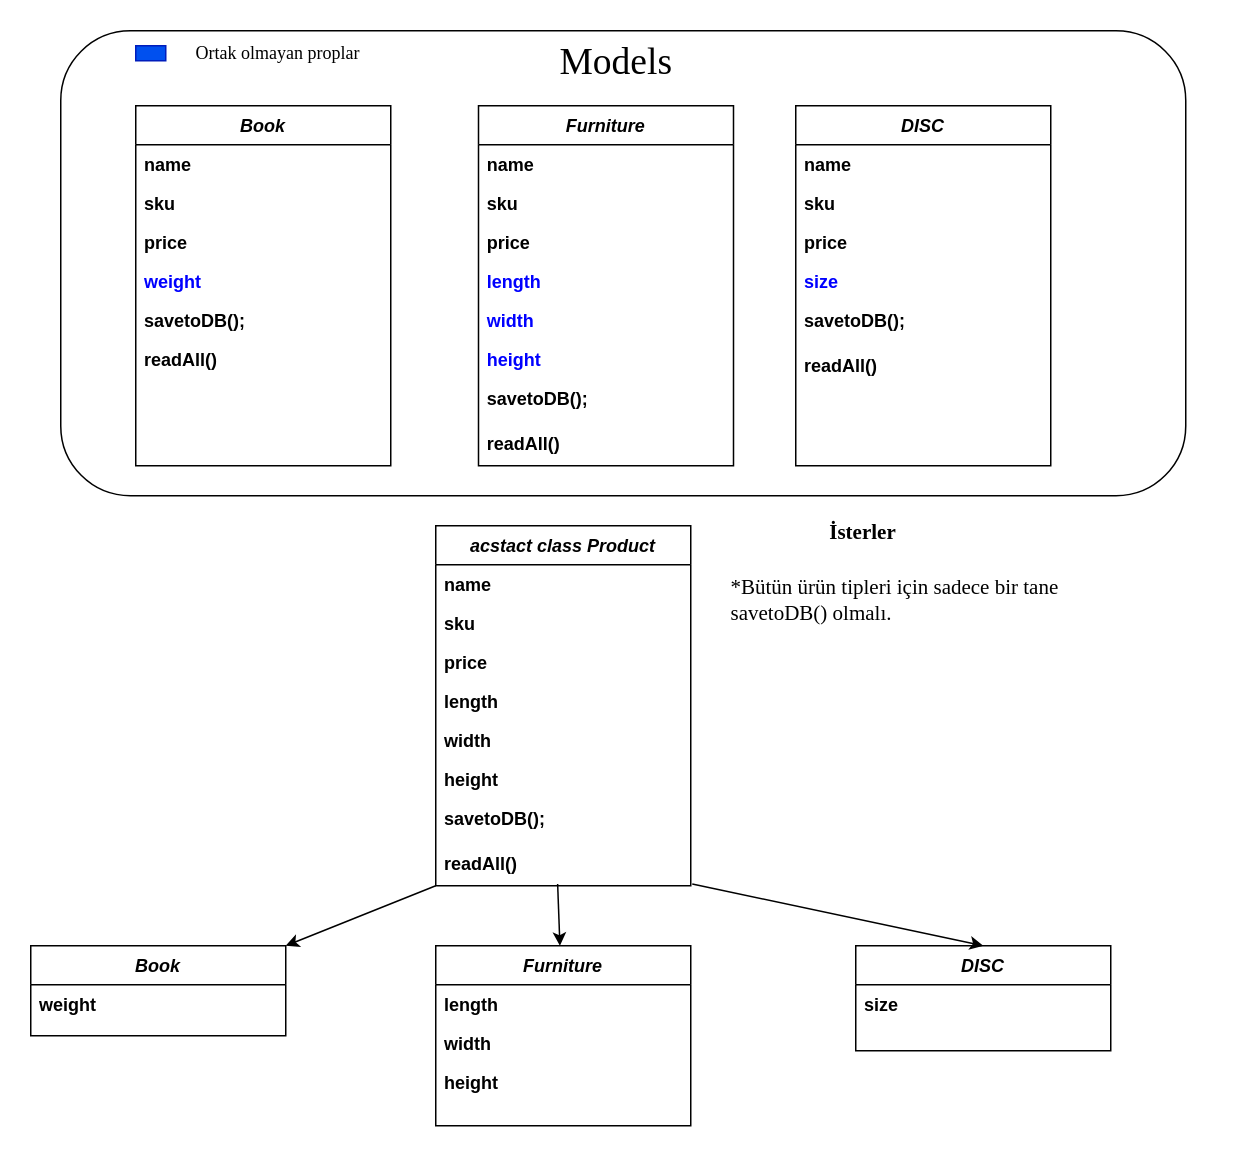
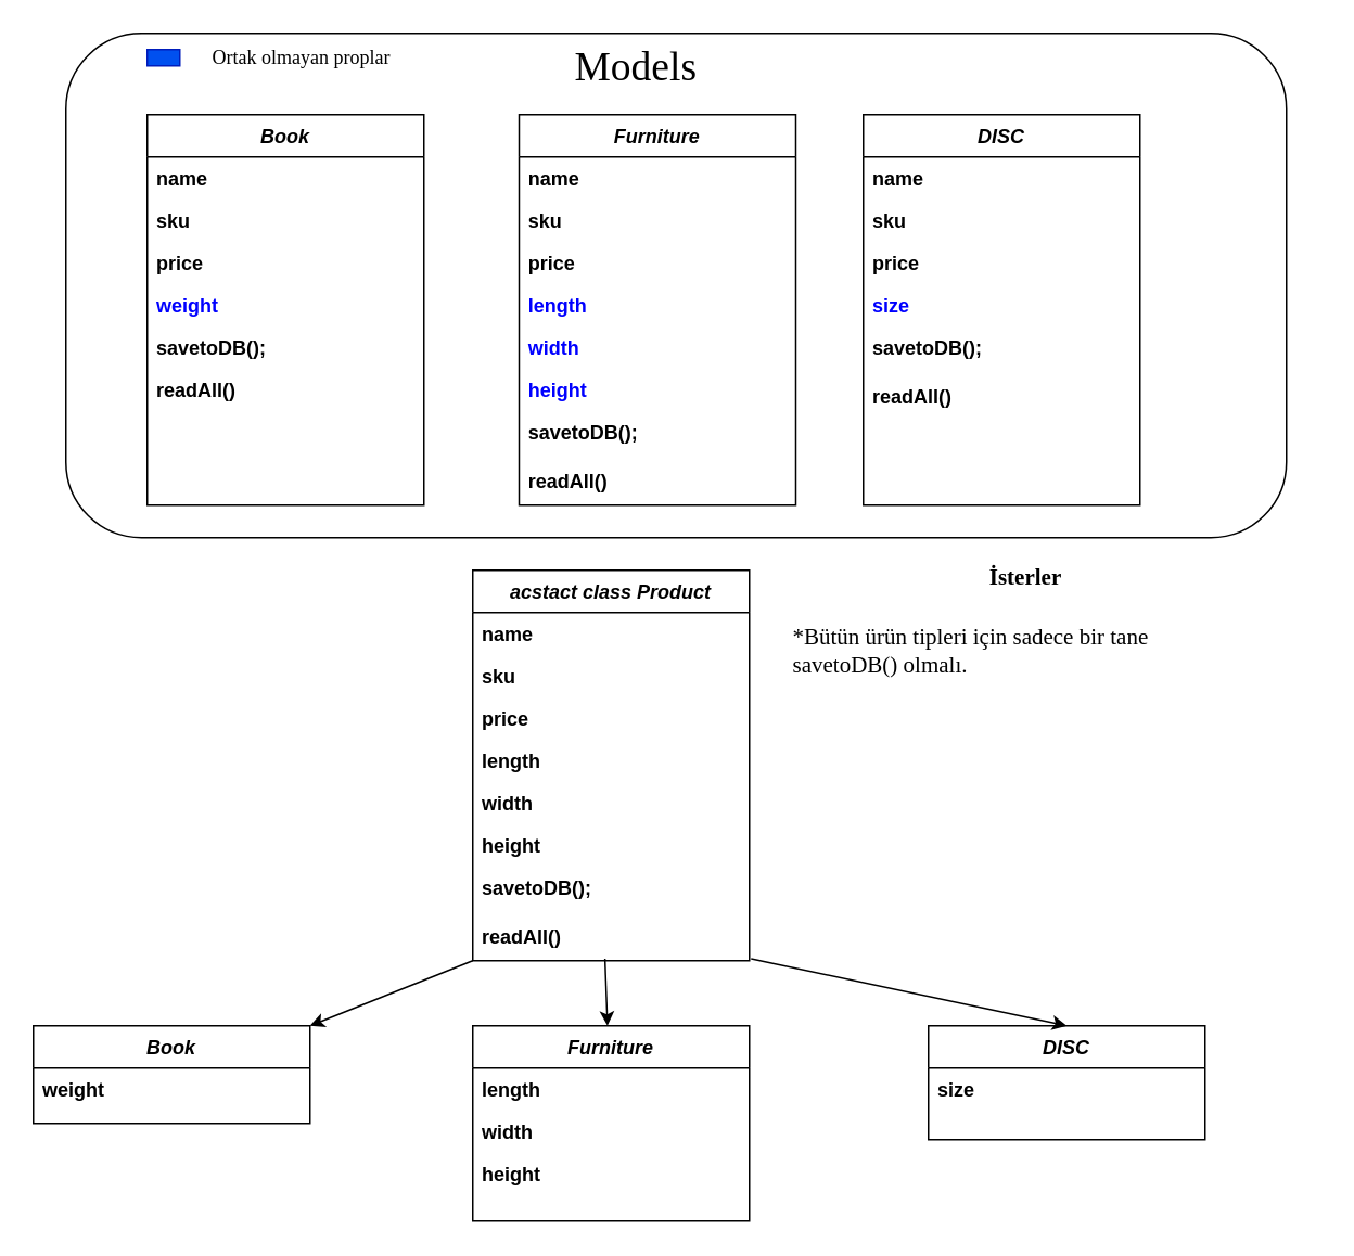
  <mxCell id="0" />
  <mxCell id="1" parent="0" />
  <mxCell id="2" value="" style="rounded=1;strokeWidth=1;fillColor=default;whiteSpace=wrap;html=1;labelBorderColor=none;labelBackgroundColor=default;fontFamily=Verdana;" vertex="1" parent="1"><mxGeometry x="40" y="20" width="750" height="310" as="geometry" /></mxCell>
  <mxCell id="3" value="Book" style="swimlane;fontStyle=3;align=center;verticalAlign=top;childLayout=stackLayout;horizontal=1;startSize=26;horizontalStack=0;resizeParent=1;resizeLast=0;collapsible=1;marginBottom=0;rounded=0;shadow=0;strokeWidth=1;fillColor=default;" parent="1" vertex="1"><mxGeometry x="90" y="70" width="170" height="240" as="geometry"><mxRectangle x="230" y="140" width="160" height="26" as="alternateBounds" /></mxGeometry></mxCell>
  <mxCell id="4" value="name" style="text;align=left;verticalAlign=top;spacingLeft=4;spacingRight=4;overflow=hidden;rotatable=0;points=[[0,0.5],[1,0.5]];portConstraint=eastwest;strokeWidth=1;fontStyle=1" parent="3" vertex="1"><mxGeometry y="26" width="170" height="26" as="geometry" /></mxCell>
  <mxCell id="5" value="sku" style="text;align=left;verticalAlign=top;spacingLeft=4;spacingRight=4;overflow=hidden;rotatable=0;points=[[0,0.5],[1,0.5]];portConstraint=eastwest;rounded=0;shadow=0;html=0;fontStyle=1" parent="3" vertex="1"><mxGeometry y="52" width="170" height="26" as="geometry" /></mxCell>
  <mxCell id="6" value="price" style="text;align=left;verticalAlign=top;spacingLeft=4;spacingRight=4;overflow=hidden;rotatable=0;points=[[0,0.5],[1,0.5]];portConstraint=eastwest;rounded=0;shadow=0;html=0;fontStyle=1" parent="3" vertex="1"><mxGeometry y="78" width="170" height="26" as="geometry" /></mxCell>
  <mxCell id="7" value="weight" style="text;align=left;verticalAlign=top;spacingLeft=4;spacingRight=4;overflow=hidden;rotatable=0;points=[[0,0.5],[1,0.5]];portConstraint=eastwest;rounded=0;shadow=0;html=0;fontStyle=1;fontColor=#0000FF;" vertex="1" parent="3"><mxGeometry y="104" width="170" height="26" as="geometry" /></mxCell>
  <mxCell id="8" value="savetoDB();" style="text;align=left;verticalAlign=top;spacingLeft=4;spacingRight=4;overflow=hidden;rotatable=0;points=[[0,0.5],[1,0.5]];portConstraint=eastwest;rounded=0;shadow=0;html=0;fontStyle=1" vertex="1" parent="3"><mxGeometry y="130" width="170" height="26" as="geometry" /></mxCell>
  <mxCell id="9" value="readAll()" style="text;align=left;verticalAlign=top;spacingLeft=4;spacingRight=4;overflow=hidden;rotatable=0;points=[[0,0.5],[1,0.5]];portConstraint=eastwest;rounded=0;shadow=0;html=0;fontStyle=1" vertex="1" parent="3"><mxGeometry y="156" width="170" height="26" as="geometry" /></mxCell>
  <mxCell id="10" value="Furniture" style="swimlane;fontStyle=3;align=center;verticalAlign=top;childLayout=stackLayout;horizontal=1;startSize=26;horizontalStack=0;resizeParent=1;resizeLast=0;collapsible=1;marginBottom=0;rounded=0;shadow=0;strokeWidth=1;fillColor=default;" vertex="1" parent="1"><mxGeometry x="318.5" y="70" width="170" height="240" as="geometry"><mxRectangle x="230" y="140" width="160" height="26" as="alternateBounds" /></mxGeometry></mxCell>
  <mxCell id="11" value="name" style="text;align=left;verticalAlign=top;spacingLeft=4;spacingRight=4;overflow=hidden;rotatable=0;points=[[0,0.5],[1,0.5]];portConstraint=eastwest;strokeWidth=1;fontStyle=1" vertex="1" parent="10"><mxGeometry y="26" width="170" height="26" as="geometry" /></mxCell>
  <mxCell id="12" value="sku" style="text;align=left;verticalAlign=top;spacingLeft=4;spacingRight=4;overflow=hidden;rotatable=0;points=[[0,0.5],[1,0.5]];portConstraint=eastwest;rounded=0;shadow=0;html=0;fontStyle=1" vertex="1" parent="10"><mxGeometry y="52" width="170" height="26" as="geometry" /></mxCell>
  <mxCell id="13" value="price" style="text;align=left;verticalAlign=top;spacingLeft=4;spacingRight=4;overflow=hidden;rotatable=0;points=[[0,0.5],[1,0.5]];portConstraint=eastwest;rounded=0;shadow=0;html=0;fontStyle=1" vertex="1" parent="10"><mxGeometry y="78" width="170" height="26" as="geometry" /></mxCell>
  <mxCell id="14" value="length" style="text;align=left;verticalAlign=top;spacingLeft=4;spacingRight=4;overflow=hidden;rotatable=0;points=[[0,0.5],[1,0.5]];portConstraint=eastwest;rounded=0;shadow=0;html=0;fontStyle=1;fontColor=#0000FF;" vertex="1" parent="10"><mxGeometry y="104" width="170" height="26" as="geometry" /></mxCell>
  <mxCell id="15" value="width" style="text;align=left;verticalAlign=top;spacingLeft=4;spacingRight=4;overflow=hidden;rotatable=0;points=[[0,0.5],[1,0.5]];portConstraint=eastwest;rounded=0;shadow=0;html=0;fontStyle=1;fontColor=#0000FF;" vertex="1" parent="10"><mxGeometry y="130" width="170" height="26" as="geometry" /></mxCell>
  <mxCell id="16" value="height" style="text;align=left;verticalAlign=top;spacingLeft=4;spacingRight=4;overflow=hidden;rotatable=0;points=[[0,0.5],[1,0.5]];portConstraint=eastwest;rounded=0;shadow=0;html=0;fontStyle=1;fontColor=#0000FF;" vertex="1" parent="10"><mxGeometry y="156" width="170" height="26" as="geometry" /></mxCell>
  <mxCell id="17" value="savetoDB();" style="text;align=left;verticalAlign=top;spacingLeft=4;spacingRight=4;overflow=hidden;rotatable=0;points=[[0,0.5],[1,0.5]];portConstraint=eastwest;rounded=0;shadow=0;html=0;fontStyle=1" vertex="1" parent="10"><mxGeometry y="182" width="170" height="30" as="geometry" /></mxCell>
  <mxCell id="18" value="readAll()" style="text;align=left;verticalAlign=top;spacingLeft=4;spacingRight=4;overflow=hidden;rotatable=0;points=[[0,0.5],[1,0.5]];portConstraint=eastwest;rounded=0;shadow=0;html=0;fontStyle=1" vertex="1" parent="10"><mxGeometry y="212" width="170" height="26" as="geometry" /></mxCell>
  <mxCell id="19" value="DISC" style="swimlane;fontStyle=3;align=center;verticalAlign=top;childLayout=stackLayout;horizontal=1;startSize=26;horizontalStack=0;resizeParent=1;resizeLast=0;collapsible=1;marginBottom=0;rounded=0;shadow=0;strokeWidth=1;fillColor=default;" vertex="1" parent="1"><mxGeometry x="530" y="70" width="170" height="240" as="geometry"><mxRectangle x="230" y="140" width="160" height="26" as="alternateBounds" /></mxGeometry></mxCell>
  <mxCell id="20" value="name" style="text;align=left;verticalAlign=top;spacingLeft=4;spacingRight=4;overflow=hidden;rotatable=0;points=[[0,0.5],[1,0.5]];portConstraint=eastwest;strokeWidth=1;fontStyle=1" vertex="1" parent="19"><mxGeometry y="26" width="170" height="26" as="geometry" /></mxCell>
  <mxCell id="21" value="sku" style="text;align=left;verticalAlign=top;spacingLeft=4;spacingRight=4;overflow=hidden;rotatable=0;points=[[0,0.5],[1,0.5]];portConstraint=eastwest;rounded=0;shadow=0;html=0;fontStyle=1" vertex="1" parent="19"><mxGeometry y="52" width="170" height="26" as="geometry" /></mxCell>
  <mxCell id="22" value="price" style="text;align=left;verticalAlign=top;spacingLeft=4;spacingRight=4;overflow=hidden;rotatable=0;points=[[0,0.5],[1,0.5]];portConstraint=eastwest;rounded=0;shadow=0;html=0;fontStyle=1" vertex="1" parent="19"><mxGeometry y="78" width="170" height="26" as="geometry" /></mxCell>
  <mxCell id="23" value="size" style="text;align=left;verticalAlign=top;spacingLeft=4;spacingRight=4;overflow=hidden;rotatable=0;points=[[0,0.5],[1,0.5]];portConstraint=eastwest;rounded=0;shadow=0;html=0;fontStyle=1;fontColor=#0000FF;" vertex="1" parent="19"><mxGeometry y="104" width="170" height="26" as="geometry" /></mxCell>
  <mxCell id="24" value="savetoDB();" style="text;align=left;verticalAlign=top;spacingLeft=4;spacingRight=4;overflow=hidden;rotatable=0;points=[[0,0.5],[1,0.5]];portConstraint=eastwest;rounded=0;shadow=0;html=0;fontStyle=1" vertex="1" parent="19"><mxGeometry y="130" width="170" height="30" as="geometry" /></mxCell>
  <mxCell id="25" value="readAll()" style="text;align=left;verticalAlign=top;spacingLeft=4;spacingRight=4;overflow=hidden;rotatable=0;points=[[0,0.5],[1,0.5]];portConstraint=eastwest;rounded=0;shadow=0;html=0;fontStyle=1" vertex="1" parent="19"><mxGeometry y="160" width="170" height="26" as="geometry" /></mxCell>
- <mxCell id="26" value="&lt;font style=&quot;font-size: 25px&quot;&gt;Models&lt;/font&gt;" style="text;html=1;align=center;verticalAlign=middle;resizable=0;points=[];autosize=1;strokeColor=none;fillColor=none;fontFamily=Verdana;" vertex="1" parent="1"><mxGeometry x="360" y="30" width="100" height="20" as="geometry" /></mxCell>
+ <mxCell id="26" value="&lt;font style=&quot;font-size: 25px&quot;&gt;Models&lt;/font&gt;" style="text;html=1;align=center;verticalAlign=middle;resizable=0;points=[];autosize=1;strokeColor=none;fillColor=none;fontFamily=Verdana;" vertex="1" parent="1"><mxGeometry x="340" y="30" width="100" height="20" as="geometry" /></mxCell>
  <mxCell id="27" value="acstact class Product" style="swimlane;fontStyle=3;align=center;verticalAlign=top;childLayout=stackLayout;horizontal=1;startSize=26;horizontalStack=0;resizeParent=1;resizeLast=0;collapsible=1;marginBottom=0;rounded=0;shadow=0;strokeWidth=1;fillColor=default;" vertex="1" parent="1"><mxGeometry x="290" y="350" width="170" height="240" as="geometry"><mxRectangle x="230" y="140" width="160" height="26" as="alternateBounds" /></mxGeometry></mxCell>
  <mxCell id="28" value="name" style="text;align=left;verticalAlign=top;spacingLeft=4;spacingRight=4;overflow=hidden;rotatable=0;points=[[0,0.5],[1,0.5]];portConstraint=eastwest;strokeWidth=1;fontStyle=1" vertex="1" parent="27"><mxGeometry y="26" width="170" height="26" as="geometry" /></mxCell>
  <mxCell id="29" value="sku" style="text;align=left;verticalAlign=top;spacingLeft=4;spacingRight=4;overflow=hidden;rotatable=0;points=[[0,0.5],[1,0.5]];portConstraint=eastwest;rounded=0;shadow=0;html=0;fontStyle=1" vertex="1" parent="27"><mxGeometry y="52" width="170" height="26" as="geometry" /></mxCell>
  <mxCell id="30" value="price" style="text;align=left;verticalAlign=top;spacingLeft=4;spacingRight=4;overflow=hidden;rotatable=0;points=[[0,0.5],[1,0.5]];portConstraint=eastwest;rounded=0;shadow=0;html=0;fontStyle=1" vertex="1" parent="27"><mxGeometry y="78" width="170" height="26" as="geometry" /></mxCell>
  <mxCell id="31" value="length" style="text;align=left;verticalAlign=top;spacingLeft=4;spacingRight=4;overflow=hidden;rotatable=0;points=[[0,0.5],[1,0.5]];portConstraint=eastwest;rounded=0;shadow=0;html=0;fontStyle=1" vertex="1" parent="27"><mxGeometry y="104" width="170" height="26" as="geometry" /></mxCell>
  <mxCell id="32" value="width" style="text;align=left;verticalAlign=top;spacingLeft=4;spacingRight=4;overflow=hidden;rotatable=0;points=[[0,0.5],[1,0.5]];portConstraint=eastwest;rounded=0;shadow=0;html=0;fontStyle=1" vertex="1" parent="27"><mxGeometry y="130" width="170" height="26" as="geometry" /></mxCell>
  <mxCell id="33" value="height" style="text;align=left;verticalAlign=top;spacingLeft=4;spacingRight=4;overflow=hidden;rotatable=0;points=[[0,0.5],[1,0.5]];portConstraint=eastwest;rounded=0;shadow=0;html=0;fontStyle=1" vertex="1" parent="27"><mxGeometry y="156" width="170" height="26" as="geometry" /></mxCell>
  <mxCell id="34" value="savetoDB();" style="text;align=left;verticalAlign=top;spacingLeft=4;spacingRight=4;overflow=hidden;rotatable=0;points=[[0,0.5],[1,0.5]];portConstraint=eastwest;rounded=0;shadow=0;html=0;fontStyle=1" vertex="1" parent="27"><mxGeometry y="182" width="170" height="30" as="geometry" /></mxCell>
  <mxCell id="35" value="readAll()" style="text;align=left;verticalAlign=top;spacingLeft=4;spacingRight=4;overflow=hidden;rotatable=0;points=[[0,0.5],[1,0.5]];portConstraint=eastwest;rounded=0;shadow=0;html=0;fontStyle=1" vertex="1" parent="27"><mxGeometry y="212" width="170" height="26" as="geometry" /></mxCell>
  <mxCell id="36" value="Book" style="swimlane;fontStyle=3;align=center;verticalAlign=top;childLayout=stackLayout;horizontal=1;startSize=26;horizontalStack=0;resizeParent=1;resizeLast=0;collapsible=1;marginBottom=0;rounded=0;shadow=0;strokeWidth=1;fillColor=default;" vertex="1" parent="1"><mxGeometry x="20" y="630" width="170" height="60" as="geometry"><mxRectangle x="230" y="140" width="160" height="26" as="alternateBounds" /></mxGeometry></mxCell>
  <mxCell id="37" value="weight" style="text;align=left;verticalAlign=top;spacingLeft=4;spacingRight=4;overflow=hidden;rotatable=0;points=[[0,0.5],[1,0.5]];portConstraint=eastwest;rounded=0;shadow=0;html=0;fontStyle=1" vertex="1" parent="36"><mxGeometry y="26" width="170" height="26" as="geometry" /></mxCell>
  <mxCell id="38" value="Furniture" style="swimlane;fontStyle=3;align=center;verticalAlign=top;childLayout=stackLayout;horizontal=1;startSize=26;horizontalStack=0;resizeParent=1;resizeLast=0;collapsible=1;marginBottom=0;rounded=0;shadow=0;strokeWidth=1;fillColor=default;" vertex="1" parent="1"><mxGeometry x="290" y="630" width="170" height="120" as="geometry"><mxRectangle x="230" y="140" width="160" height="26" as="alternateBounds" /></mxGeometry></mxCell>
  <mxCell id="39" value="length" style="text;align=left;verticalAlign=top;spacingLeft=4;spacingRight=4;overflow=hidden;rotatable=0;points=[[0,0.5],[1,0.5]];portConstraint=eastwest;rounded=0;shadow=0;html=0;fontStyle=1" vertex="1" parent="38"><mxGeometry y="26" width="170" height="26" as="geometry" /></mxCell>
  <mxCell id="40" value="width" style="text;align=left;verticalAlign=top;spacingLeft=4;spacingRight=4;overflow=hidden;rotatable=0;points=[[0,0.5],[1,0.5]];portConstraint=eastwest;rounded=0;shadow=0;html=0;fontStyle=1" vertex="1" parent="38"><mxGeometry y="52" width="170" height="26" as="geometry" /></mxCell>
  <mxCell id="41" value="height" style="text;align=left;verticalAlign=top;spacingLeft=4;spacingRight=4;overflow=hidden;rotatable=0;points=[[0,0.5],[1,0.5]];portConstraint=eastwest;rounded=0;shadow=0;html=0;fontStyle=1" vertex="1" parent="38"><mxGeometry y="78" width="170" height="26" as="geometry" /></mxCell>
  <mxCell id="42" value="DISC" style="swimlane;fontStyle=3;align=center;verticalAlign=top;childLayout=stackLayout;horizontal=1;startSize=26;horizontalStack=0;resizeParent=1;resizeLast=0;collapsible=1;marginBottom=0;rounded=0;shadow=0;strokeWidth=1;fillColor=default;" vertex="1" parent="1"><mxGeometry x="570" y="630" width="170" height="70" as="geometry"><mxRectangle x="230" y="140" width="160" height="26" as="alternateBounds" /></mxGeometry></mxCell>
  <mxCell id="43" value="size" style="text;align=left;verticalAlign=top;spacingLeft=4;spacingRight=4;overflow=hidden;rotatable=0;points=[[0,0.5],[1,0.5]];portConstraint=eastwest;rounded=0;shadow=0;html=0;fontStyle=1" vertex="1" parent="42"><mxGeometry y="26" width="170" height="26" as="geometry" /></mxCell>
  <mxCell id="44" value="" style="endArrow=classic;html=1;rounded=0;fontFamily=Verdana;fontSize=25;exitX=0;exitY=1;exitDx=0;exitDy=0;entryX=1;entryY=0;entryDx=0;entryDy=0;" edge="1" parent="1" source="27" target="36"><mxGeometry width="50" height="50" relative="1" as="geometry"><mxPoint x="490" y="460" as="sourcePoint" /><mxPoint x="540" y="410" as="targetPoint" /></mxGeometry></mxCell>
  <mxCell id="45" value="" style="endArrow=classic;html=1;rounded=0;fontFamily=Verdana;fontSize=25;exitX=1.006;exitY=1.03;exitDx=0;exitDy=0;entryX=0.5;entryY=0;entryDx=0;entryDy=0;exitPerimeter=0;" edge="1" parent="1" source="35" target="42"><mxGeometry width="50" height="50" relative="1" as="geometry"><mxPoint x="300" y="600" as="sourcePoint" /><mxPoint x="200" y="640" as="targetPoint" /></mxGeometry></mxCell>
  <mxCell id="46" value="" style="endArrow=classic;html=1;rounded=0;fontFamily=Verdana;fontSize=25;exitX=0.478;exitY=1.03;exitDx=0;exitDy=0;exitPerimeter=0;" edge="1" parent="1" source="35" target="38"><mxGeometry width="50" height="50" relative="1" as="geometry"><mxPoint x="310" y="610" as="sourcePoint" /><mxPoint x="210" y="650" as="targetPoint" /></mxGeometry></mxCell>
  <mxCell id="47" value="" style="rounded=0;whiteSpace=wrap;html=1;labelBackgroundColor=#3333FF;labelBorderColor=#3333FF;fontFamily=Verdana;fontSize=25;strokeWidth=1;fillColor=#0050ef;strokeColor=#001DBC;fontColor=#ffffff;" vertex="1" parent="1"><mxGeometry x="90" y="30" width="20" height="10" as="geometry" /></mxCell>
  <mxCell id="48" value="Ortak olmayan proplar" style="text;html=1;strokeColor=none;fillColor=none;align=center;verticalAlign=middle;whiteSpace=wrap;rounded=0;labelBackgroundColor=#FFFFFF;labelBorderColor=#FFFFFF;fontFamily=Verdana;fontSize=12;fontColor=default;" vertex="1" parent="1"><mxGeometry x="90" y="20" width="190" height="30" as="geometry" /></mxCell>
- <mxCell id="49" value="&lt;b&gt;İsterler&lt;/b&gt;" style="text;html=1;strokeColor=none;fillColor=none;align=center;verticalAlign=middle;whiteSpace=wrap;rounded=0;labelBackgroundColor=#FFFFFF;labelBorderColor=#FFFFFF;fontFamily=Verdana;fontSize=14;fontColor=default;" vertex="1" parent="1"><mxGeometry x="505" y="340" width="140" height="30" as="geometry" /></mxCell>
+ <mxCell id="49" value="&lt;b&gt;İsterler&lt;/b&gt;" style="text;html=1;strokeColor=none;fillColor=none;align=center;verticalAlign=middle;whiteSpace=wrap;rounded=0;labelBackgroundColor=#FFFFFF;labelBorderColor=#FFFFFF;fontFamily=Verdana;fontSize=14;fontColor=default;" vertex="1" parent="1"><mxGeometry x="560" y="340" width="140" height="30" as="geometry" /></mxCell>
  <mxCell id="50" value="*Bütün ürün tipleri için sadece bir tane&amp;nbsp;&lt;br&gt;savetoDB() olmalı.&amp;nbsp;" style="text;strokeColor=none;fillColor=none;align=left;verticalAlign=top;spacingLeft=4;spacingRight=4;overflow=hidden;rotatable=0;points=[[0,0.5],[1,0.5]];portConstraint=eastwest;labelBackgroundColor=#FFFFFF;labelBorderColor=#FFFFFF;fontFamily=Verdana;fontSize=14;fontColor=default;html=1;direction=east;flipH=0;flipV=0;" vertex="1" parent="1"><mxGeometry x="480" y="376" width="330" height="200" as="geometry" /></mxCell>
